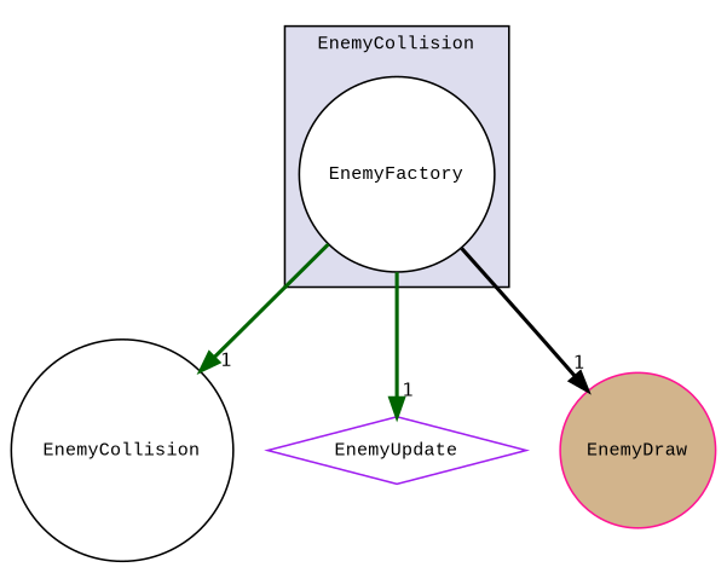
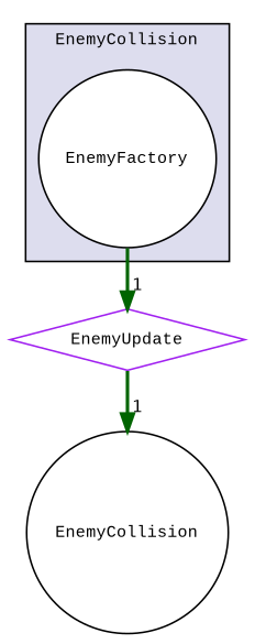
  digraph {
    compound=true
    fontname="Liberation Mono"
    node [color=black fillcolor=white fontname="Liberation Mono" fontsize=10 shape=circle style=filled]
    edge [color=darkgreen fontname="Liberation Mono" headlabel=1 labeldistance=1.5 labelfontname=Helvetica labelfontsize=10 style=bold]
    n1 [label=EnemyFactory pencolor=black]
    n2 [label=EnemyCollision]
    n3 [color=purple label=EnemyUpdate shape=diamond]
-   n4 [color=deeppink fillcolor=tan label=EnemyDraw]
    subgraph cluster_1 {
      bgcolor="#ddddee"
      fontsize=10
      label=EnemyCollision
      pencolor=black
      n1
    }
-   n1 -> n2
+   n3 -> n2
    n1 -> n3
-   n1 -> n4 [color=black]
  }
